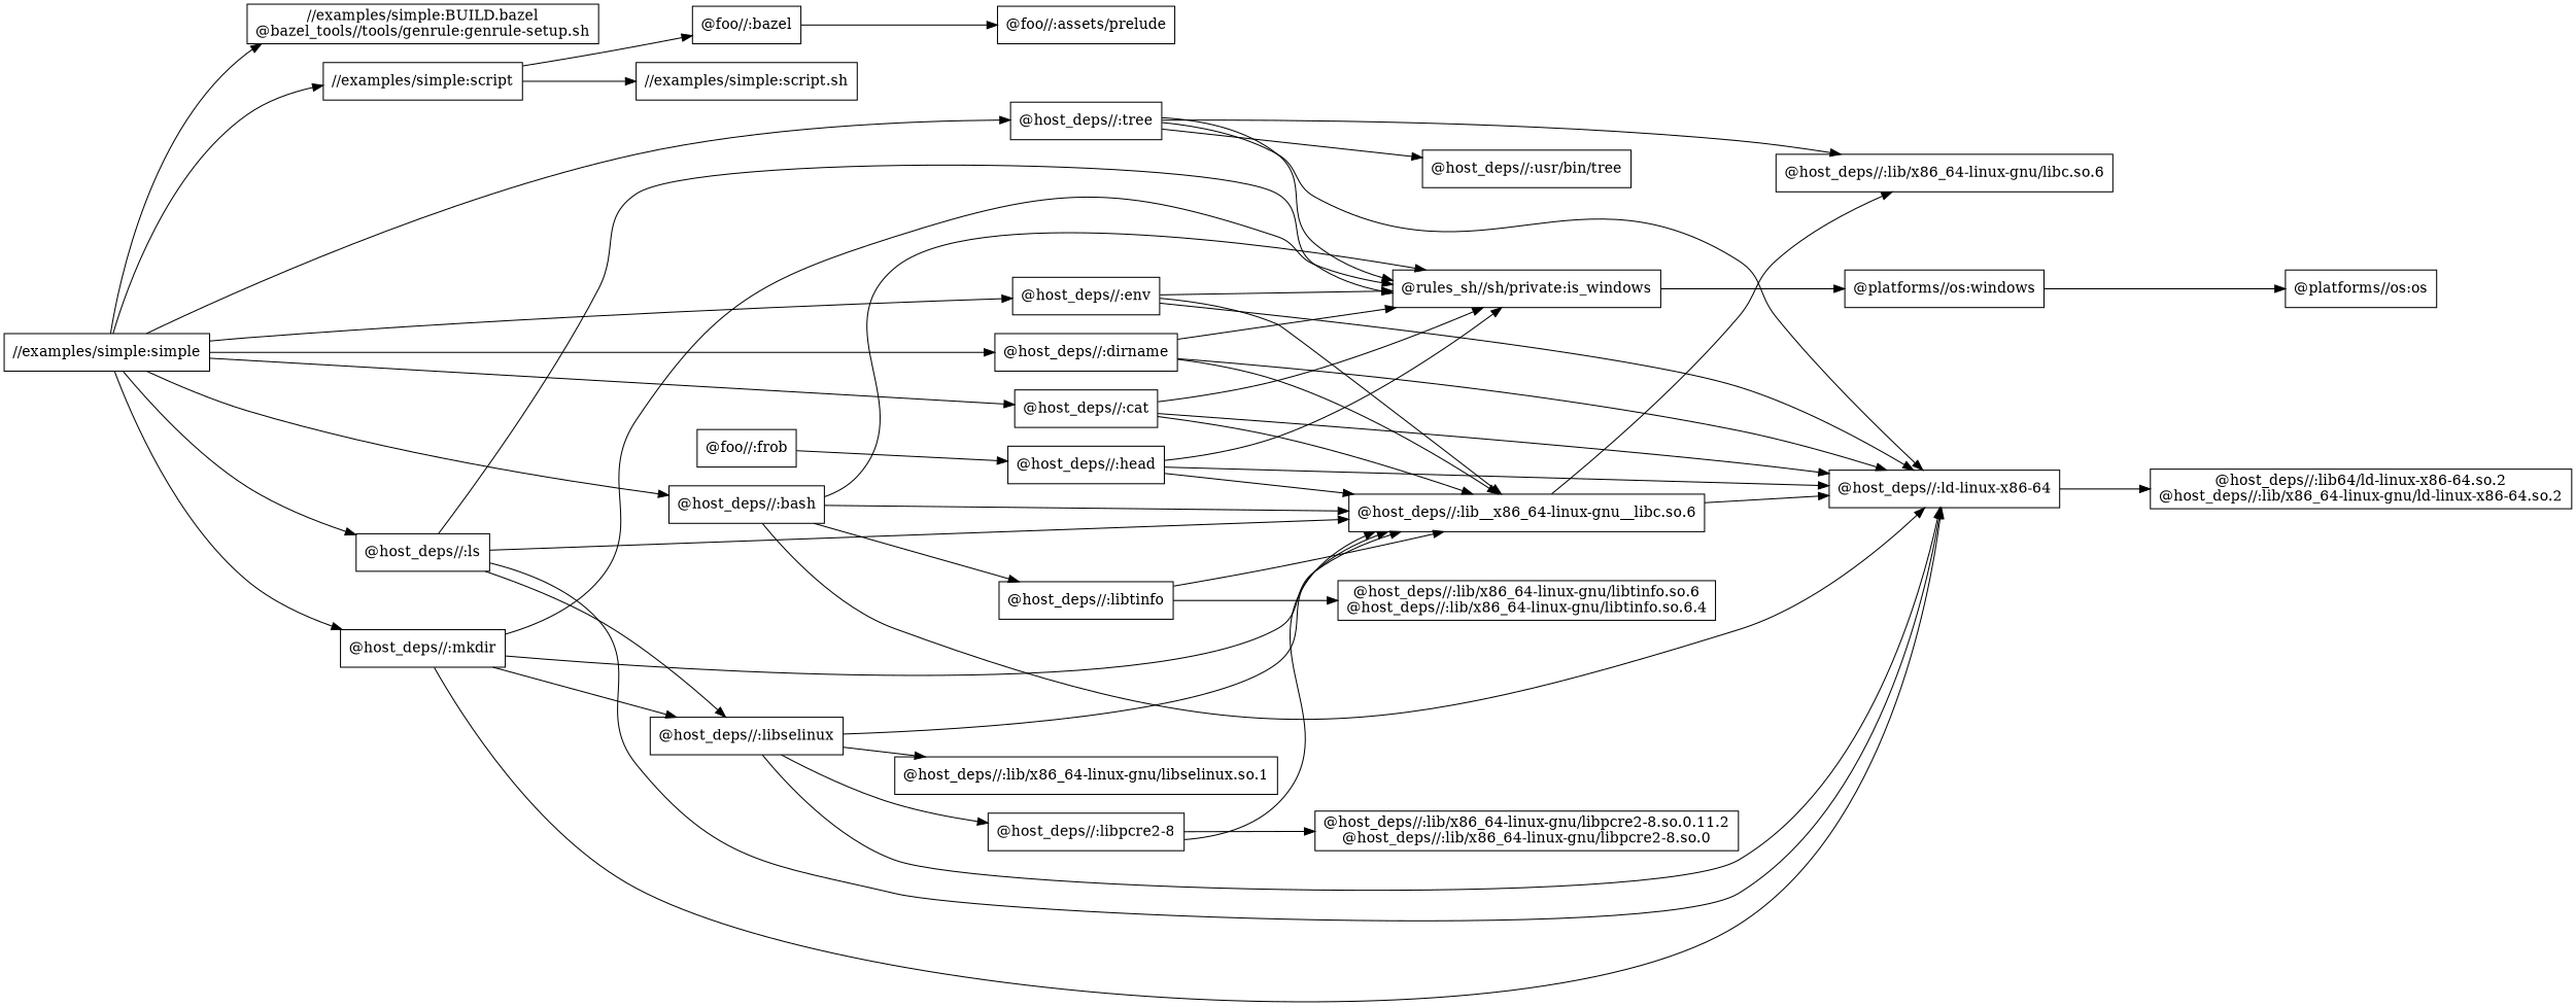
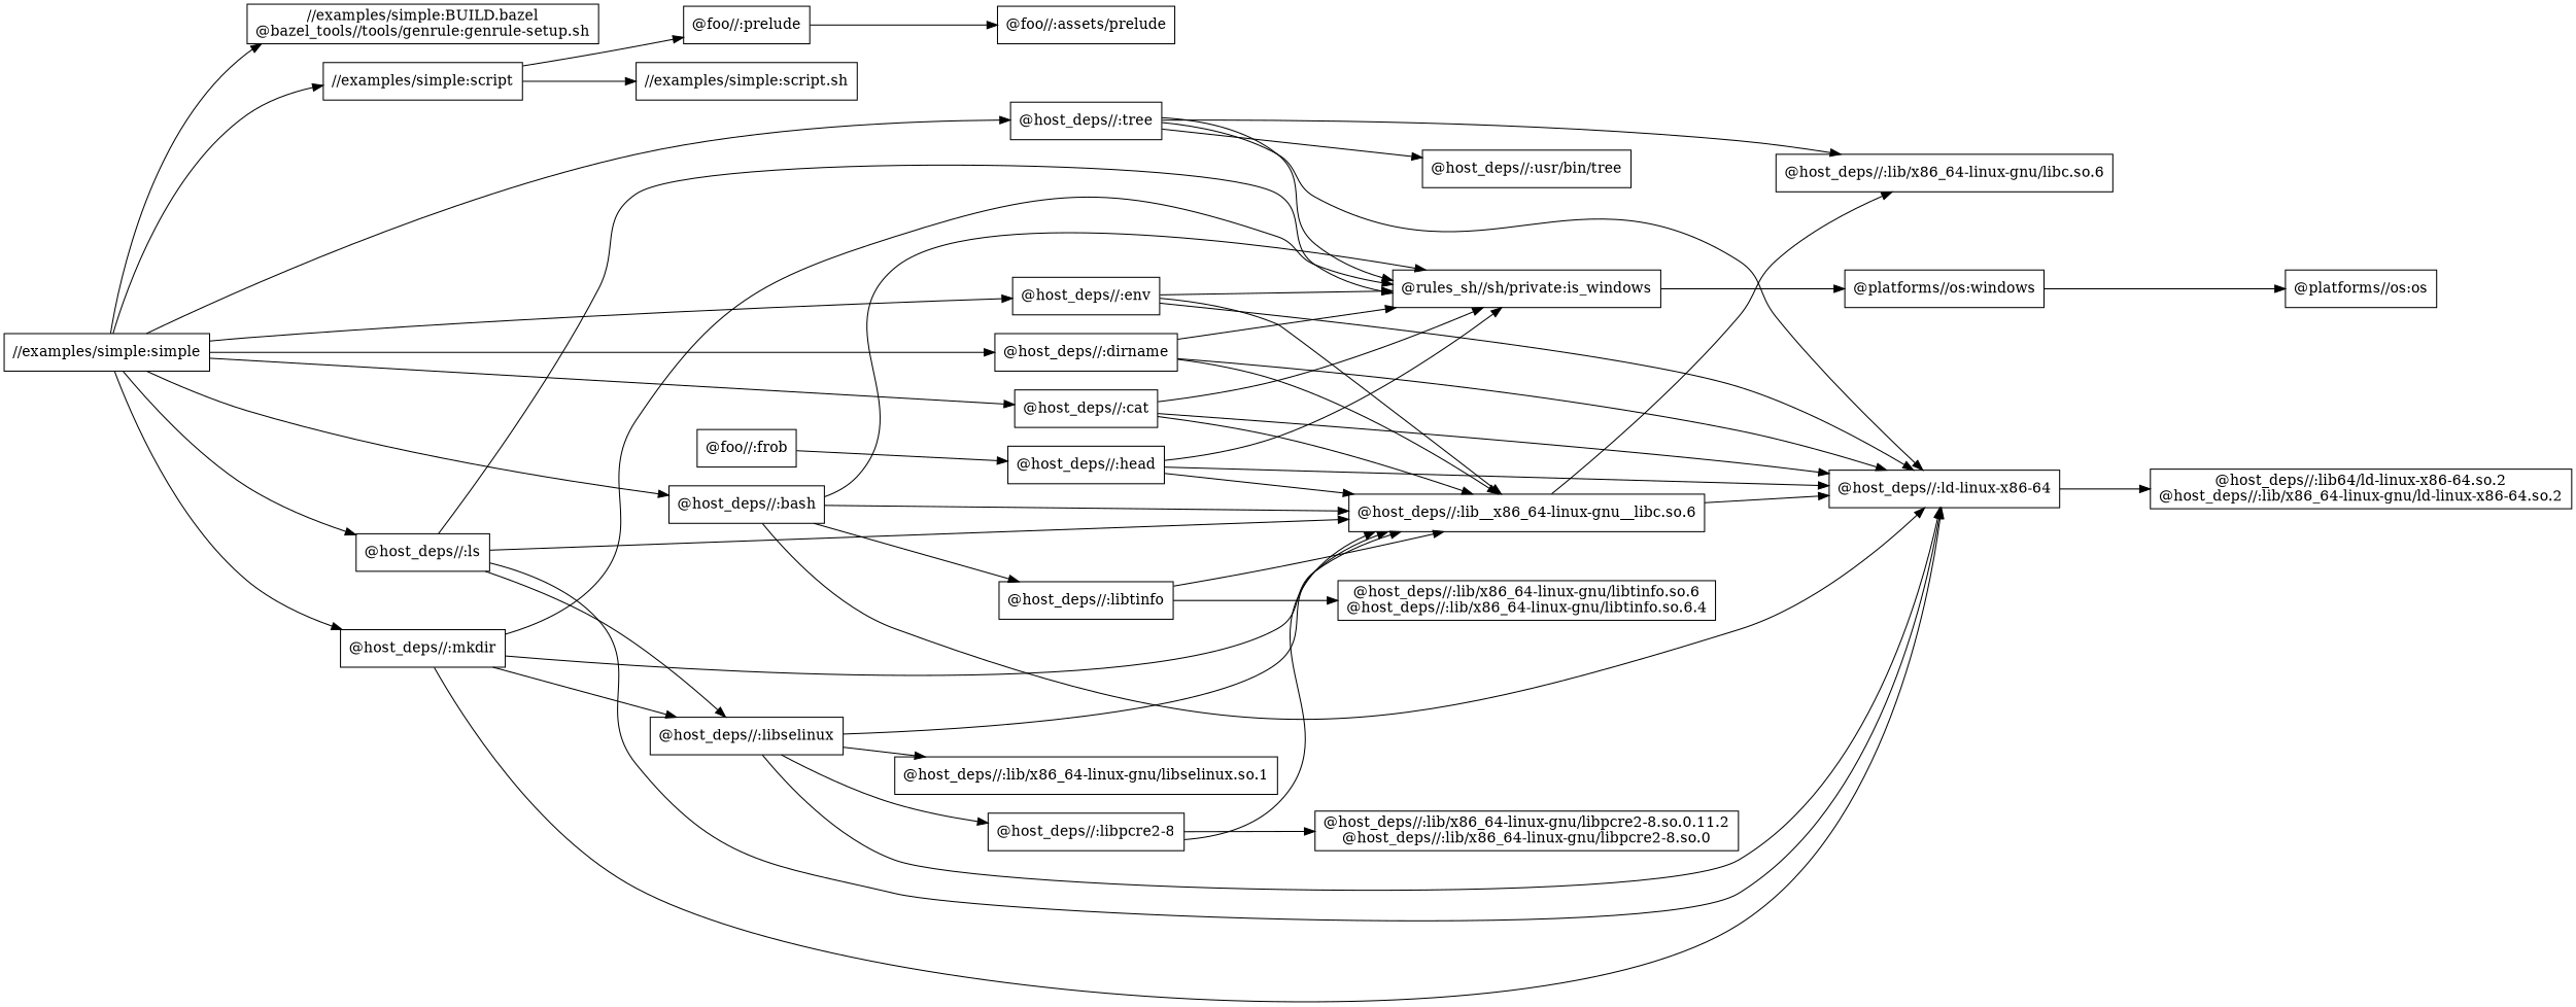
  digraph {
    rankdir=LR
    node [shape=box]
    "//examples/simple:simple"
    "//examples/simple:BUILD.bazel\n@bazel_tools//tools/genrule:genrule-setup.sh"
    "//examples/simple:script"
    "@host_deps//:bash"
    "@host_deps//:env"
    "@host_deps//:dirname"
    "@host_deps//:mkdir"
    "@host_deps//:cat"
    "@host_deps//:ls"
    "@host_deps//:tree"
    "//examples/simple:script.sh"
-   "@foo//:prelude" [label="@foo//:bazel"]
+   "@foo//:prelude"
    "@host_deps//:libtinfo"
    "@host_deps//:lib__x86_64-linux-gnu__libc.so.6"
    "@host_deps//:ld-linux-x86-64"
    "@rules_sh//sh/private:is_windows"
    "@host_deps//:libselinux"
    "@host_deps//:usr/bin/tree"
    "@host_deps//:lib/x86_64-linux-gnu/libc.so.6"
    "@foo//:assets/prelude"
    "@foo//:frob"
    "@host_deps//:head"
    "@host_deps//:lib/x86_64-linux-gnu/libtinfo.so.6\n@host_deps//:lib/x86_64-linux-gnu/libtinfo.so.6.4"
    "@host_deps//:lib64/ld-linux-x86-64.so.2\n@host_deps//:lib/x86_64-linux-gnu/ld-linux-x86-64.so.2"
    "@platforms//os:windows"
    "@host_deps//:lib/x86_64-linux-gnu/libselinux.so.1"
    "@host_deps//:libpcre2-8"
    "@platforms//os:os"
    "@host_deps//:lib/x86_64-linux-gnu/libpcre2-8.so.0.11.2\n@host_deps//:lib/x86_64-linux-gnu/libpcre2-8.so.0"
    "//examples/simple:simple" -> "//examples/simple:BUILD.bazel\n@bazel_tools//tools/genrule:genrule-setup.sh"
    "//examples/simple:simple" -> "//examples/simple:script"
    "//examples/simple:simple" -> "@host_deps//:bash"
    "//examples/simple:simple" -> "@host_deps//:env"
    "//examples/simple:simple" -> "@host_deps//:dirname"
    "//examples/simple:simple" -> "@host_deps//:mkdir"
    "//examples/simple:simple" -> "@host_deps//:cat"
    "//examples/simple:simple" -> "@host_deps//:ls"
    "//examples/simple:simple" -> "@host_deps//:tree"
    "//examples/simple:script" -> "//examples/simple:script.sh"
    "//examples/simple:script" -> "@foo//:prelude"
    "@host_deps//:bash" -> "@host_deps//:libtinfo"
    "@host_deps//:bash" -> "@host_deps//:lib__x86_64-linux-gnu__libc.so.6"
    "@host_deps//:bash" -> "@host_deps//:ld-linux-x86-64"
    "@host_deps//:bash" -> "@rules_sh//sh/private:is_windows"
    "@host_deps//:env" -> "@host_deps//:lib__x86_64-linux-gnu__libc.so.6"
    "@host_deps//:env" -> "@host_deps//:ld-linux-x86-64"
    "@host_deps//:env" -> "@rules_sh//sh/private:is_windows"
    "@host_deps//:dirname" -> "@host_deps//:lib__x86_64-linux-gnu__libc.so.6"
    "@host_deps//:dirname" -> "@host_deps//:ld-linux-x86-64"
    "@host_deps//:dirname" -> "@rules_sh//sh/private:is_windows"
    "@host_deps//:mkdir" -> "@host_deps//:lib__x86_64-linux-gnu__libc.so.6"
    "@host_deps//:mkdir" -> "@host_deps//:ld-linux-x86-64"
    "@host_deps//:mkdir" -> "@rules_sh//sh/private:is_windows"
    "@host_deps//:mkdir" -> "@host_deps//:libselinux"
    "@host_deps//:cat" -> "@host_deps//:lib__x86_64-linux-gnu__libc.so.6"
    "@host_deps//:cat" -> "@host_deps//:ld-linux-x86-64"
    "@host_deps//:cat" -> "@rules_sh//sh/private:is_windows"
    "@host_deps//:ls" -> "@host_deps//:lib__x86_64-linux-gnu__libc.so.6"
    "@host_deps//:ls" -> "@host_deps//:ld-linux-x86-64"
    "@host_deps//:ls" -> "@rules_sh//sh/private:is_windows"
    "@host_deps//:ls" -> "@host_deps//:libselinux"
    "@host_deps//:tree" -> "@host_deps//:ld-linux-x86-64"
    "@host_deps//:tree" -> "@rules_sh//sh/private:is_windows"
    "@host_deps//:tree" -> "@host_deps//:usr/bin/tree"
    "@host_deps//:tree" -> "@host_deps//:lib/x86_64-linux-gnu/libc.so.6"
    "@foo//:prelude" -> "@foo//:assets/prelude"
    "@host_deps//:libtinfo" -> "@host_deps//:lib__x86_64-linux-gnu__libc.so.6"
    "@host_deps//:libtinfo" -> "@host_deps//:lib/x86_64-linux-gnu/libtinfo.so.6\n@host_deps//:lib/x86_64-linux-gnu/libtinfo.so.6.4"
    "@host_deps//:lib__x86_64-linux-gnu__libc.so.6" -> "@host_deps//:ld-linux-x86-64"
    "@host_deps//:lib__x86_64-linux-gnu__libc.so.6" -> "@host_deps//:lib/x86_64-linux-gnu/libc.so.6"
    "@host_deps//:ld-linux-x86-64" -> "@host_deps//:lib64/ld-linux-x86-64.so.2\n@host_deps//:lib/x86_64-linux-gnu/ld-linux-x86-64.so.2"
    "@rules_sh//sh/private:is_windows" -> "@platforms//os:windows"
    "@host_deps//:libselinux" -> "@host_deps//:lib__x86_64-linux-gnu__libc.so.6"
    "@host_deps//:libselinux" -> "@host_deps//:ld-linux-x86-64"
    "@host_deps//:libselinux" -> "@host_deps//:lib/x86_64-linux-gnu/libselinux.so.1"
    "@host_deps//:libselinux" -> "@host_deps//:libpcre2-8"
    "@foo//:frob" -> "@host_deps//:head"
    "@host_deps//:head" -> "@host_deps//:lib__x86_64-linux-gnu__libc.so.6"
    "@host_deps//:head" -> "@host_deps//:ld-linux-x86-64"
    "@host_deps//:head" -> "@rules_sh//sh/private:is_windows"
    "@platforms//os:windows" -> "@platforms//os:os"
    "@host_deps//:libpcre2-8" -> "@host_deps//:lib__x86_64-linux-gnu__libc.so.6"
    "@host_deps//:libpcre2-8" -> "@host_deps//:lib/x86_64-linux-gnu/libpcre2-8.so.0.11.2\n@host_deps//:lib/x86_64-linux-gnu/libpcre2-8.so.0"
  }
